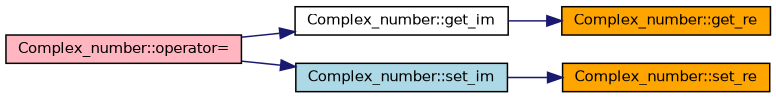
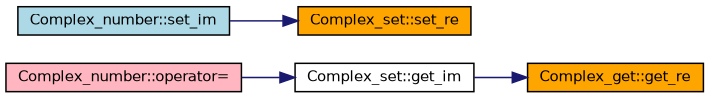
  digraph {
    rankdir=LR
    node [color=black fillcolor=orange fontname=Helvetica fontsize=10 shape=record style=filled]
    edge [color=midnightblue fontname=Helvetica fontsize=10 labelfontname=Helvetica labelfontsize=10 style=solid]
    n1 [fillcolor=lightpink fontcolor=black height=0.2 label="Complex_number::operator=" width=0.4]
-   n2 [fillcolor=white height=0.2 label="Complex_number::get_im" width=0.4]
+   n2 [fillcolor=white height=0.2 label="Complex_set::get_im" width=0.4]
    n3 [fillcolor=lightblue height=0.2 label="Complex_number::set_im" width=0.4]
-   n4 [height=0.2 label="Complex_number::get_re" width=0.4]
-   n5 [height=0.2 label="Complex_number::set_re" width=0.4]
+   n4 [height=0.2 label="Complex_get::get_re" width=0.4]
+   n5 [height=0.2 label="Complex_set::set_re" width=0.4]
    n1 -> n2
-   n1 -> n3
    n2 -> n4
    n3 -> n5
  }
